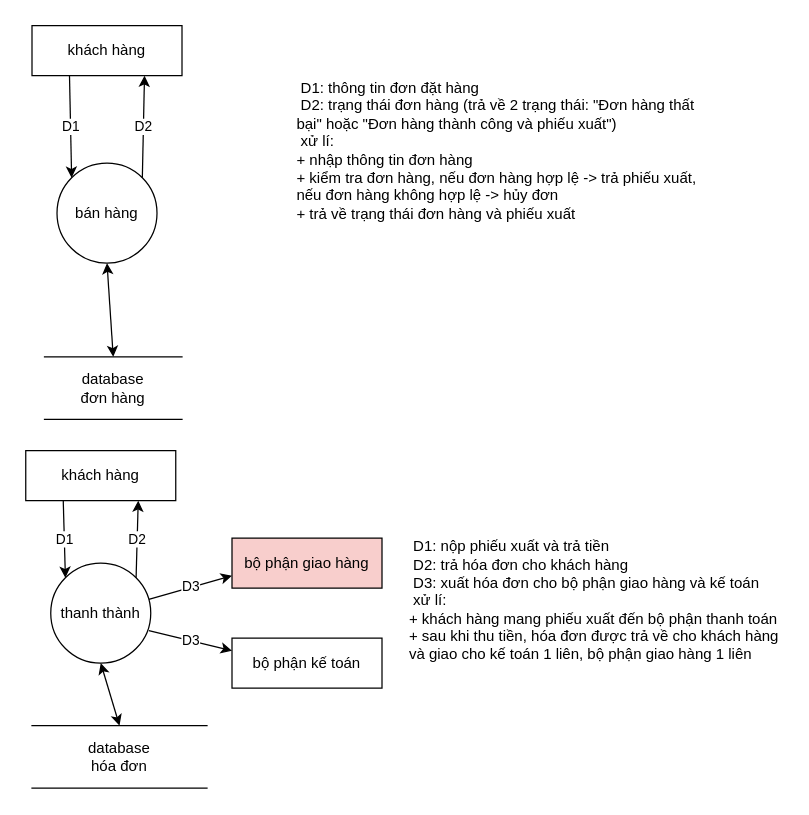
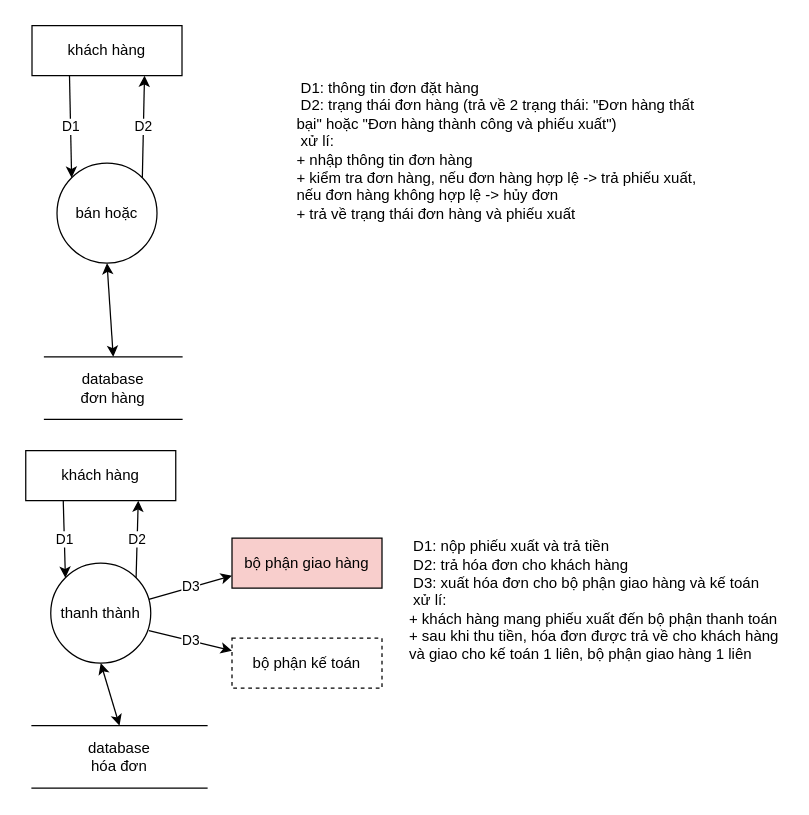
  <mxCell id="0" />
  <mxCell id="1" parent="0" />
  <mxCell id="2" value="khách hàng" style="rounded=0;whiteSpace=wrap;html=1;" vertex="1" parent="1"><mxGeometry x="25" y="20" width="120" height="40" as="geometry" /></mxCell>
- <mxCell id="3" value="bán hàng" style="ellipse;whiteSpace=wrap;html=1;aspect=fixed;" vertex="1" parent="1"><mxGeometry x="45" y="130" width="80" height="80" as="geometry" /></mxCell>
+ <mxCell id="3" value="bán hoặc" style="ellipse;whiteSpace=wrap;html=1;aspect=fixed;" vertex="1" parent="1"><mxGeometry x="45" y="130" width="80" height="80" as="geometry" /></mxCell>
  <mxCell id="4" value="D1" style="endArrow=classic;html=1;exitX=0.25;exitY=1;exitDx=0;exitDy=0;entryX=0;entryY=0;entryDx=0;entryDy=0;" edge="1" parent="1" source="2" target="3"><mxGeometry width="50" height="50" relative="1" as="geometry"><mxPoint x="115" y="210" as="sourcePoint" /><mxPoint x="165" y="160" as="targetPoint" /></mxGeometry></mxCell>
  <mxCell id="5" value="D2" style="endArrow=classic;html=1;exitX=1;exitY=0;exitDx=0;exitDy=0;entryX=0.75;entryY=1;entryDx=0;entryDy=0;" edge="1" parent="1" source="3" target="2"><mxGeometry width="50" height="50" relative="1" as="geometry"><mxPoint x="115" y="210" as="sourcePoint" /><mxPoint x="165" y="160" as="targetPoint" /></mxGeometry></mxCell>
  <mxCell id="6" value="&amp;nbsp;D1: thông tin đơn đặt hàng&lt;br&gt;&amp;nbsp;D2: trạng thái đơn hàng (trả về 2 trạng thái: &quot;Đơn hàng thất bại&quot; hoặc &quot;Đơn hàng thành công và phiếu xuất&quot;)&lt;br&gt;&amp;nbsp;xử lí:&lt;br&gt;+ nhập thông tin đơn hàng&lt;br&gt;+ kiểm tra đơn hàng, nếu đơn hàng hợp lệ -&amp;gt; trả phiếu xuất, nếu đơn hàng không hợp lệ -&amp;gt; hủy đơn&lt;br&gt;+ trả về trạng thái đơn hàng và phiếu xuất" style="text;html=1;strokeColor=none;fillColor=none;align=left;verticalAlign=middle;whiteSpace=wrap;rounded=0;" vertex="1" parent="1"><mxGeometry x="235" y="30" width="340" height="180" as="geometry" /></mxCell>
  <mxCell id="7" value="database&lt;br&gt;đơn hàng" style="shape=partialRectangle;whiteSpace=wrap;html=1;left=0;right=0;fillColor=none;" vertex="1" parent="1"><mxGeometry x="35" y="285" width="110" height="50" as="geometry" /></mxCell>
  <mxCell id="8" value="" style="endArrow=classic;startArrow=classic;html=1;exitX=0.5;exitY=0;exitDx=0;exitDy=0;entryX=0.5;entryY=1;entryDx=0;entryDy=0;" edge="1" parent="1" source="7" target="3"><mxGeometry width="50" height="50" relative="1" as="geometry"><mxPoint x="115" y="200" as="sourcePoint" /><mxPoint x="165" y="150" as="targetPoint" /></mxGeometry></mxCell>
  <mxCell id="9" value="khách hàng" style="rounded=0;whiteSpace=wrap;html=1;" vertex="1" parent="1"><mxGeometry x="20" y="360" width="120" height="40" as="geometry" /></mxCell>
  <mxCell id="10" value="thanh thành" style="ellipse;whiteSpace=wrap;html=1;aspect=fixed;" vertex="1" parent="1"><mxGeometry x="40" y="450" width="80" height="80" as="geometry" /></mxCell>
  <mxCell id="11" value="D1" style="endArrow=none;html=1;exitX=0;exitY=0;exitDx=0;exitDy=0;startArrow=classic;startFill=1;endFill=0;entryX=0.25;entryY=1;entryDx=0;entryDy=0;" edge="1" source="10" target="9" parent="1"><mxGeometry width="50" height="50" relative="1" as="geometry"><mxPoint x="110" y="550" as="sourcePoint" /><mxPoint x="15" y="470" as="targetPoint" /></mxGeometry></mxCell>
  <mxCell id="12" value="D2" style="endArrow=none;html=1;exitX=0.75;exitY=1;exitDx=0;exitDy=0;startArrow=classic;startFill=1;endFill=0;entryX=1;entryY=0;entryDx=0;entryDy=0;" edge="1" source="9" target="10" parent="1"><mxGeometry width="50" height="50" relative="1" as="geometry"><mxPoint x="110" y="550" as="sourcePoint" /><mxPoint x="145" y="430" as="targetPoint" /></mxGeometry></mxCell>
  <mxCell id="13" value="database&lt;br&gt;hóa đơn" style="shape=partialRectangle;whiteSpace=wrap;html=1;left=0;right=0;fillColor=none;" vertex="1" parent="1"><mxGeometry x="25" y="580" width="140" height="50" as="geometry" /></mxCell>
  <mxCell id="14" value="" style="endArrow=classic;startArrow=classic;html=1;exitX=0.5;exitY=0;exitDx=0;exitDy=0;entryX=0.5;entryY=1;entryDx=0;entryDy=0;" edge="1" source="13" target="10" parent="1"><mxGeometry width="50" height="50" relative="1" as="geometry"><mxPoint x="110" y="540" as="sourcePoint" /><mxPoint x="160" y="490" as="targetPoint" /></mxGeometry></mxCell>
  <mxCell id="15" value="&amp;nbsp;D1: nộp phiếu xuất và trả tiền&lt;br&gt;&amp;nbsp;D2: trả hóa đơn cho khách hàng&lt;br&gt;&amp;nbsp;D3: xuất hóa đơn cho bộ phận giao hàng và kế toán&lt;br&gt;&amp;nbsp;xử lí:&lt;br&gt;+ khách hàng mang phiếu xuất đến bộ phận thanh toán&lt;br&gt;+ sau khi thu tiền, hóa đơn được trả về cho khách hàng và giao cho kế toán 1 liên, bộ phận giao hàng 1 liên" style="text;html=1;strokeColor=none;fillColor=none;align=left;verticalAlign=middle;whiteSpace=wrap;rounded=0;" vertex="1" parent="1"><mxGeometry x="325" y="390" width="300" height="180" as="geometry" /></mxCell>
  <mxCell id="16" value="bộ phận giao hàng" style="rounded=0;whiteSpace=wrap;html=1;fillColor=#f8cecc;" vertex="1" parent="1"><mxGeometry x="185" y="430" width="120" height="40" as="geometry" /></mxCell>
- <mxCell id="17" value="bộ phận kế toán" style="rounded=0;whiteSpace=wrap;html=1;" vertex="1" parent="1"><mxGeometry x="185" y="510" width="120" height="40" as="geometry" /></mxCell>
+ <mxCell id="17" value="bộ phận kế toán" style="rounded=0;whiteSpace=wrap;html=1;dashed=1;" vertex="1" parent="1"><mxGeometry x="185" y="510" width="120" height="40" as="geometry" /></mxCell>
  <mxCell id="18" value="D3" style="endArrow=classic;html=1;entryX=0;entryY=0.75;entryDx=0;entryDy=0;" edge="1" parent="1" source="10" target="16"><mxGeometry width="50" height="50" relative="1" as="geometry"><mxPoint x="285" y="490" as="sourcePoint" /><mxPoint x="335" y="440" as="targetPoint" /></mxGeometry></mxCell>
  <mxCell id="19" value="D3" style="endArrow=classic;html=1;entryX=0;entryY=0.25;entryDx=0;entryDy=0;exitX=0.981;exitY=0.676;exitDx=0;exitDy=0;exitPerimeter=0;" edge="1" parent="1" source="10" target="17"><mxGeometry width="50" height="50" relative="1" as="geometry"><mxPoint x="128.461" y="489.011" as="sourcePoint" /><mxPoint x="195" y="470" as="targetPoint" /></mxGeometry></mxCell>
